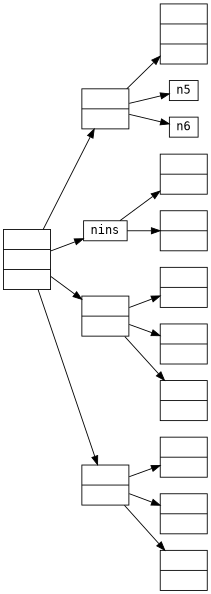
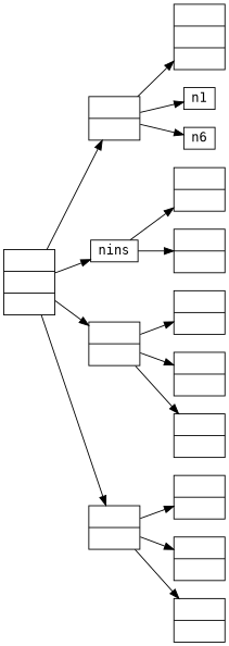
  digraph {
    rankdir=LR
    fontname="DejaVu Sans Mono"
    node [shape=record fontname="DejaVu Sans Mono"]
    edge [fontname="DejaVu Sans Mono"]
    n0 [height=.1 label=" | | "]
    n1 [height=.1 label=" | "]
    nins [height=.1 width=.4]
    n2 [height=.1 label=" | "]
    n3 [height=.1 label=" | "]
    n4 [height=.1 label=" | | "]
-   n5 [height=.1 width=.4]
+   n5 [height=.1 label=n1 width=.4]
    n6 [height=.1 width=.4]
    n13 [height=.1 label=" | "]
    14 [height=.1 label=" | "]
    n7 [height=.1 label=" | "]
    n8 [height=.1 label=" | "]
    n9 [height=.1 label=" | "]
    n10 [height=.1 label=" | "]
    n11 [height=.1 label=" | "]
    n12 [height=.1 label=" | "]
    n0 -> n1
    n0 -> nins
    n0 -> n2
    n0 -> n3
    n1 -> n4
    n1 -> n5
    n1 -> n6
    nins -> n13
    nins -> 14
    n2 -> n7
    n2 -> n8
    n2 -> n9
    n3 -> n10
    n3 -> n11
    n3 -> n12
  }
